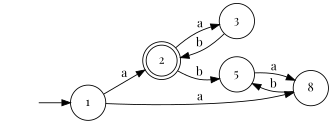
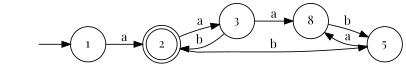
  digraph {
    fontname="Playfair Display"
    rankdir=LR
    node [fontname="Playfair Display" margin=0.1 shape=circle]
    edge [fontname="Playfair Display"]
    2 [margin=0 shape=doublecircle]
    3
    5
    n4 [label=8]
    " " [color=white width=0]
    1
    2 -> 3 [label=a]
    2 -> 5 [label=b]
    3 -> 2 [label=b]
-   1 -> n4 [label=a]
+   3 -> n4 [label=a]
    5 -> n4 [label=a]
    n4 -> 5 [label=b]
    " " -> 1
    1 -> 2 [label=a]
  }
